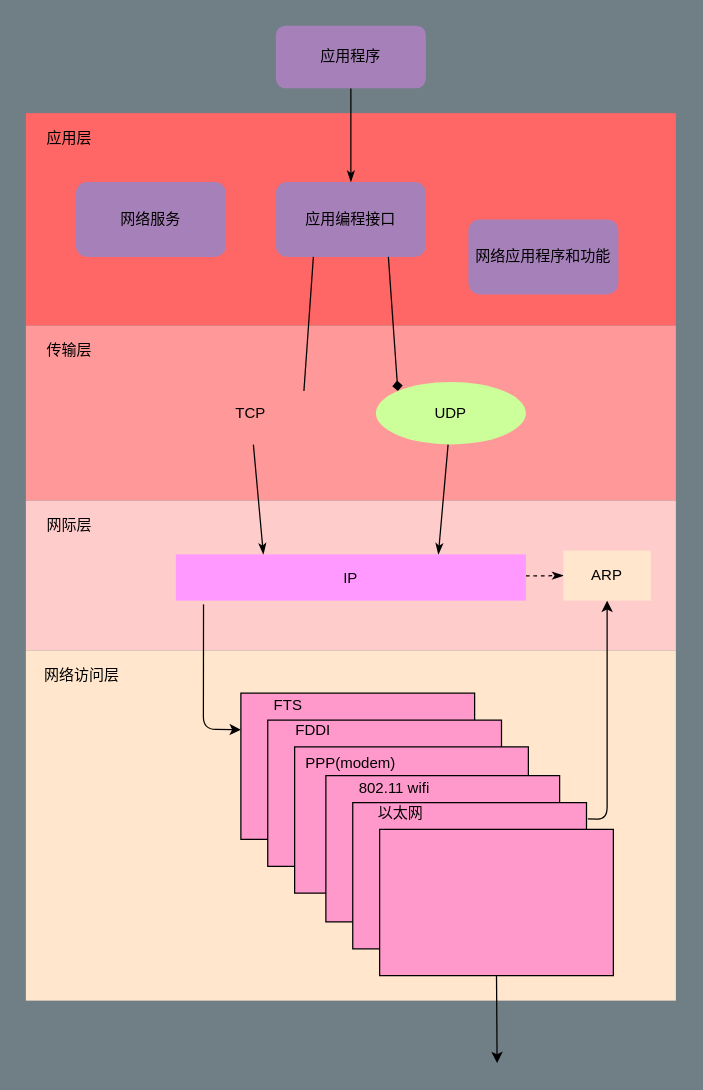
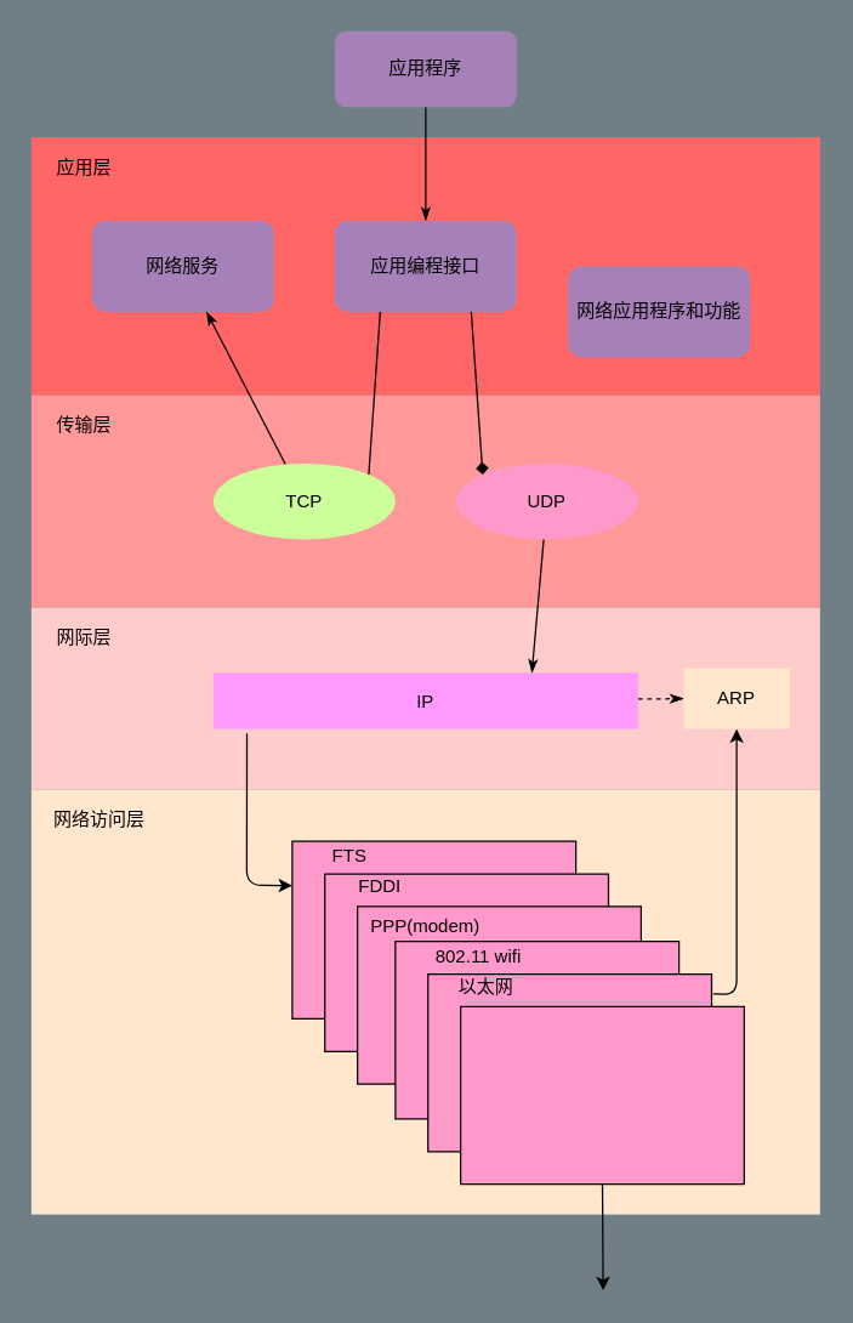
  <mxCell id="0" />
  <mxCell id="1" parent="0" />
  <mxCell id="2" value="" style="rounded=0;whiteSpace=wrap;html=1;strokeColor=none;fillColor=#FF6666;" vertex="1" parent="1"><mxGeometry x="20" y="90" width="520" height="170" as="geometry" /></mxCell>
  <mxCell id="3" value="" style="rounded=0;whiteSpace=wrap;html=1;strokeColor=none;fillColor=#FF9999;" vertex="1" parent="1"><mxGeometry x="20" y="260" width="520" height="140" as="geometry" /></mxCell>
  <mxCell id="4" value="" style="rounded=0;whiteSpace=wrap;html=1;strokeColor=none;fillColor=#FFCCCC;" vertex="1" parent="1"><mxGeometry x="20" y="400" width="520" height="120" as="geometry" /></mxCell>
  <mxCell id="5" value="" style="rounded=0;whiteSpace=wrap;html=1;strokeColor=none;fillColor=#FFE6CC;" vertex="1" parent="1"><mxGeometry x="20" y="520" width="520" height="280" as="geometry" /></mxCell>
  <mxCell id="6" style="edgeStyle=orthogonalEdgeStyle;rounded=0;orthogonalLoop=1;jettySize=auto;html=1;entryX=0.5;entryY=0;entryDx=0;entryDy=0;endArrow=classicThin;endFill=1;startArrow=none;startFill=0;" edge="1" parent="1" source="7" target="10"><mxGeometry relative="1" as="geometry" /></mxCell>
  <mxCell id="7" value="应用程序" style="rounded=1;whiteSpace=wrap;html=1;strokeColor=none;fillColor=#A680B8;" vertex="1" parent="1"><mxGeometry x="220" y="20" width="120" height="50" as="geometry" /></mxCell>
  <mxCell id="8" value="应用层" style="text;html=1;strokeColor=none;fillColor=none;align=center;verticalAlign=middle;whiteSpace=wrap;rounded=0;" vertex="1" parent="1"><mxGeometry x="30" y="100" width="50" height="20" as="geometry" /></mxCell>
  <mxCell id="9" value="网络服务" style="rounded=1;whiteSpace=wrap;html=1;strokeColor=none;fillColor=#A680B8;" vertex="1" parent="1"><mxGeometry x="60" y="145" width="120" height="60" as="geometry" /></mxCell>
  <mxCell id="10" value="应用编程接口" style="rounded=1;whiteSpace=wrap;html=1;strokeColor=none;fillColor=#A680B8;" vertex="1" parent="1"><mxGeometry x="220" y="145" width="120" height="60" as="geometry" /></mxCell>
  <mxCell id="11" value="网络应用程序和功能" style="rounded=1;whiteSpace=wrap;html=1;strokeColor=none;fillColor=#A680B8;" vertex="1" parent="1"><mxGeometry x="374" y="175" width="120" height="60" as="geometry" /></mxCell>
  <mxCell id="12" value="传输层" style="text;html=1;strokeColor=none;fillColor=none;align=center;verticalAlign=middle;whiteSpace=wrap;rounded=0;" vertex="1" parent="1"><mxGeometry x="30" y="270" width="50" height="20" as="geometry" /></mxCell>
- <mxCell id="13" style="rounded=0;orthogonalLoop=1;jettySize=auto;html=1;entryX=0.25;entryY=0;entryDx=0;entryDy=0;startArrow=none;startFill=0;endArrow=classicThin;endFill=1;" edge="1" parent="1" source="14" target="21"><mxGeometry relative="1" as="geometry" /></mxCell>
- <mxCell id="14" value="TCP" style="ellipse;whiteSpace=wrap;html=1;strokeColor=none;fillColor=#ff9999;" vertex="1" parent="1"><mxGeometry x="140" y="305" width="120" height="50" as="geometry" /></mxCell>
+ <mxCell id="13" style="rounded=0;orthogonalLoop=1;jettySize=auto;html=1;startArrow=none;startFill=0;endArrow=classicThin;endFill=1;" edge="1" parent="1" source="14" target="9"><mxGeometry relative="1" as="geometry" /></mxCell>
+ <mxCell id="14" value="TCP" style="ellipse;whiteSpace=wrap;html=1;strokeColor=none;fillColor=#CCFF99;" vertex="1" parent="1"><mxGeometry x="140" y="305" width="120" height="50" as="geometry" /></mxCell>
  <mxCell id="15" style="edgeStyle=none;rounded=0;orthogonalLoop=1;jettySize=auto;html=1;entryX=0.75;entryY=0;entryDx=0;entryDy=0;startArrow=none;startFill=0;endArrow=classicThin;endFill=1;" edge="1" parent="1" source="16" target="21"><mxGeometry relative="1" as="geometry" /></mxCell>
- <mxCell id="16" value="UDP" style="ellipse;whiteSpace=wrap;html=1;strokeColor=none;fillColor=#CCFF99;" vertex="1" parent="1"><mxGeometry x="300" y="305" width="120" height="50" as="geometry" /></mxCell>
+ <mxCell id="16" value="UDP" style="ellipse;whiteSpace=wrap;html=1;strokeColor=none;fillColor=#ff99cc;" vertex="1" parent="1"><mxGeometry x="300" y="305" width="120" height="50" as="geometry" /></mxCell>
  <mxCell id="17" value="" style="endArrow=none;html=1;entryX=1;entryY=0;entryDx=0;entryDy=0;exitX=0.25;exitY=1;exitDx=0;exitDy=0;" edge="1" parent="1" source="10" target="14"><mxGeometry width="50" height="50" relative="1" as="geometry"><mxPoint x="250" y="300" as="sourcePoint" /><mxPoint x="300" y="250" as="targetPoint" /></mxGeometry></mxCell>
  <mxCell id="18" value="" style="endArrow=diamond;html=1;entryX=0;entryY=0;entryDx=0;entryDy=0;exitX=0.75;exitY=1;exitDx=0;exitDy=0;" edge="1" parent="1" source="10" target="16"><mxGeometry width="50" height="50" relative="1" as="geometry"><mxPoint x="260" y="215" as="sourcePoint" /><mxPoint x="252.426" y="322.322" as="targetPoint" /></mxGeometry></mxCell>
  <mxCell id="19" value="网际层" style="text;html=1;strokeColor=none;fillColor=none;align=center;verticalAlign=middle;whiteSpace=wrap;rounded=0;" vertex="1" parent="1"><mxGeometry x="30" y="410" width="50" height="20" as="geometry" /></mxCell>
  <mxCell id="20" style="edgeStyle=none;rounded=0;orthogonalLoop=1;jettySize=auto;html=1;entryX=0;entryY=0.5;entryDx=0;entryDy=0;startArrow=none;startFill=0;endArrow=classicThin;endFill=1;dashed=1;" edge="1" parent="1" source="21" target="22"><mxGeometry relative="1" as="geometry" /></mxCell>
  <mxCell id="21" value="IP" style="rounded=0;whiteSpace=wrap;html=1;strokeColor=none;fillColor=#FF99FF;" vertex="1" parent="1"><mxGeometry x="140" y="443" width="280" height="37" as="geometry" /></mxCell>
  <mxCell id="22" value="ARP" style="rounded=0;whiteSpace=wrap;html=1;strokeColor=none;fillColor=#ffe6cc;" vertex="1" parent="1"><mxGeometry x="450" y="440" width="70" height="40" as="geometry" /></mxCell>
  <mxCell id="23" value="网络访问层" style="text;html=1;strokeColor=none;fillColor=none;align=center;verticalAlign=middle;whiteSpace=wrap;rounded=0;" vertex="1" parent="1"><mxGeometry x="30" y="530" width="70" height="20" as="geometry" /></mxCell>
  <mxCell id="24" value="" style="verticalLabelPosition=bottom;verticalAlign=top;html=1;shape=mxgraph.basic.layered_rect;dx=43;outlineConnect=0;strokeColor=#000000;fillColor=#FF99CC;noLabel=0;direction=west;labelPadding=0;autosize=0;collapsible=0;container=0;part=0;resizeWidth=0;treeFolding=0;" vertex="1" parent="1"><mxGeometry x="192" y="554" width="230" height="160" as="geometry" /></mxCell>
  <mxCell id="25" value="" style="verticalLabelPosition=bottom;verticalAlign=top;html=1;shape=mxgraph.basic.layered_rect;dx=43;outlineConnect=0;strokeColor=#000000;fillColor=#FF99CC;noLabel=0;direction=west;labelPadding=0;autosize=0;collapsible=0;container=0;part=0;resizeWidth=0;treeFolding=0;" vertex="1" parent="1"><mxGeometry x="260" y="620" width="230" height="160" as="geometry" /></mxCell>
  <mxCell id="26" value="FTS" style="text;html=1;strokeColor=none;fillColor=none;align=center;verticalAlign=middle;whiteSpace=wrap;rounded=0;" vertex="1" parent="1"><mxGeometry x="210" y="554" width="40" height="20" as="geometry" /></mxCell>
  <mxCell id="27" value="FDDI" style="text;html=1;strokeColor=none;fillColor=none;align=center;verticalAlign=middle;whiteSpace=wrap;rounded=0;" vertex="1" parent="1"><mxGeometry x="230" y="574" width="40" height="20" as="geometry" /></mxCell>
  <mxCell id="28" value="" style="edgeStyle=none;rounded=0;orthogonalLoop=1;jettySize=auto;html=1;startArrow=none;startFill=0;endArrow=classicThin;endFill=1;" edge="1" parent="1" source="29" target="25"><mxGeometry relative="1" as="geometry" /></mxCell>
  <mxCell id="29" value="PPP(modem)" style="text;html=1;strokeColor=none;fillColor=none;align=center;verticalAlign=middle;whiteSpace=wrap;rounded=0;" vertex="1" parent="1"><mxGeometry x="260" y="600" width="40" height="20" as="geometry" /></mxCell>
  <mxCell id="30" value="802.11 wifi" style="text;html=1;strokeColor=none;fillColor=none;align=center;verticalAlign=middle;whiteSpace=wrap;rounded=0;" vertex="1" parent="1"><mxGeometry x="280" y="620" width="70" height="20" as="geometry" /></mxCell>
  <mxCell id="31" value="以太网" style="text;html=1;strokeColor=none;fillColor=none;align=center;verticalAlign=middle;whiteSpace=wrap;rounded=0;" vertex="1" parent="1"><mxGeometry x="300" y="640" width="40" height="20" as="geometry" /></mxCell>
  <mxCell id="32" value="" style="endArrow=classic;html=1;exitX=0.079;exitY=1.081;exitDx=0;exitDy=0;exitPerimeter=0;entryX=0;entryY=0;entryDx=230;entryDy=130.75;entryPerimeter=0;" edge="1" parent="1" source="21" target="24"><mxGeometry width="50" height="50" relative="1" as="geometry"><mxPoint x="110" y="660" as="sourcePoint" /><mxPoint x="160" y="610" as="targetPoint" /><Array as="points"><mxPoint x="162" y="583" /></Array></mxGeometry></mxCell>
  <mxCell id="33" value="" style="endArrow=classic;html=1;exitX=0.089;exitY=0.784;exitDx=0;exitDy=0;exitPerimeter=0;entryX=0.5;entryY=1;entryDx=0;entryDy=0;" edge="1" parent="1" source="25" target="22"><mxGeometry width="50" height="50" relative="1" as="geometry"><mxPoint x="470" y="620" as="sourcePoint" /><mxPoint x="520" y="570" as="targetPoint" /><Array as="points"><mxPoint x="485" y="655" /></Array></mxGeometry></mxCell>
  <mxCell id="34" value="" style="endArrow=classic;html=1;exitX=0;exitY=0;exitDx=93.5;exitDy=0;exitPerimeter=0;" edge="1" parent="1" source="25"><mxGeometry width="50" height="50" relative="1" as="geometry"><mxPoint x="390" y="880" as="sourcePoint" /><mxPoint x="397" y="850" as="targetPoint" /></mxGeometry></mxCell>
